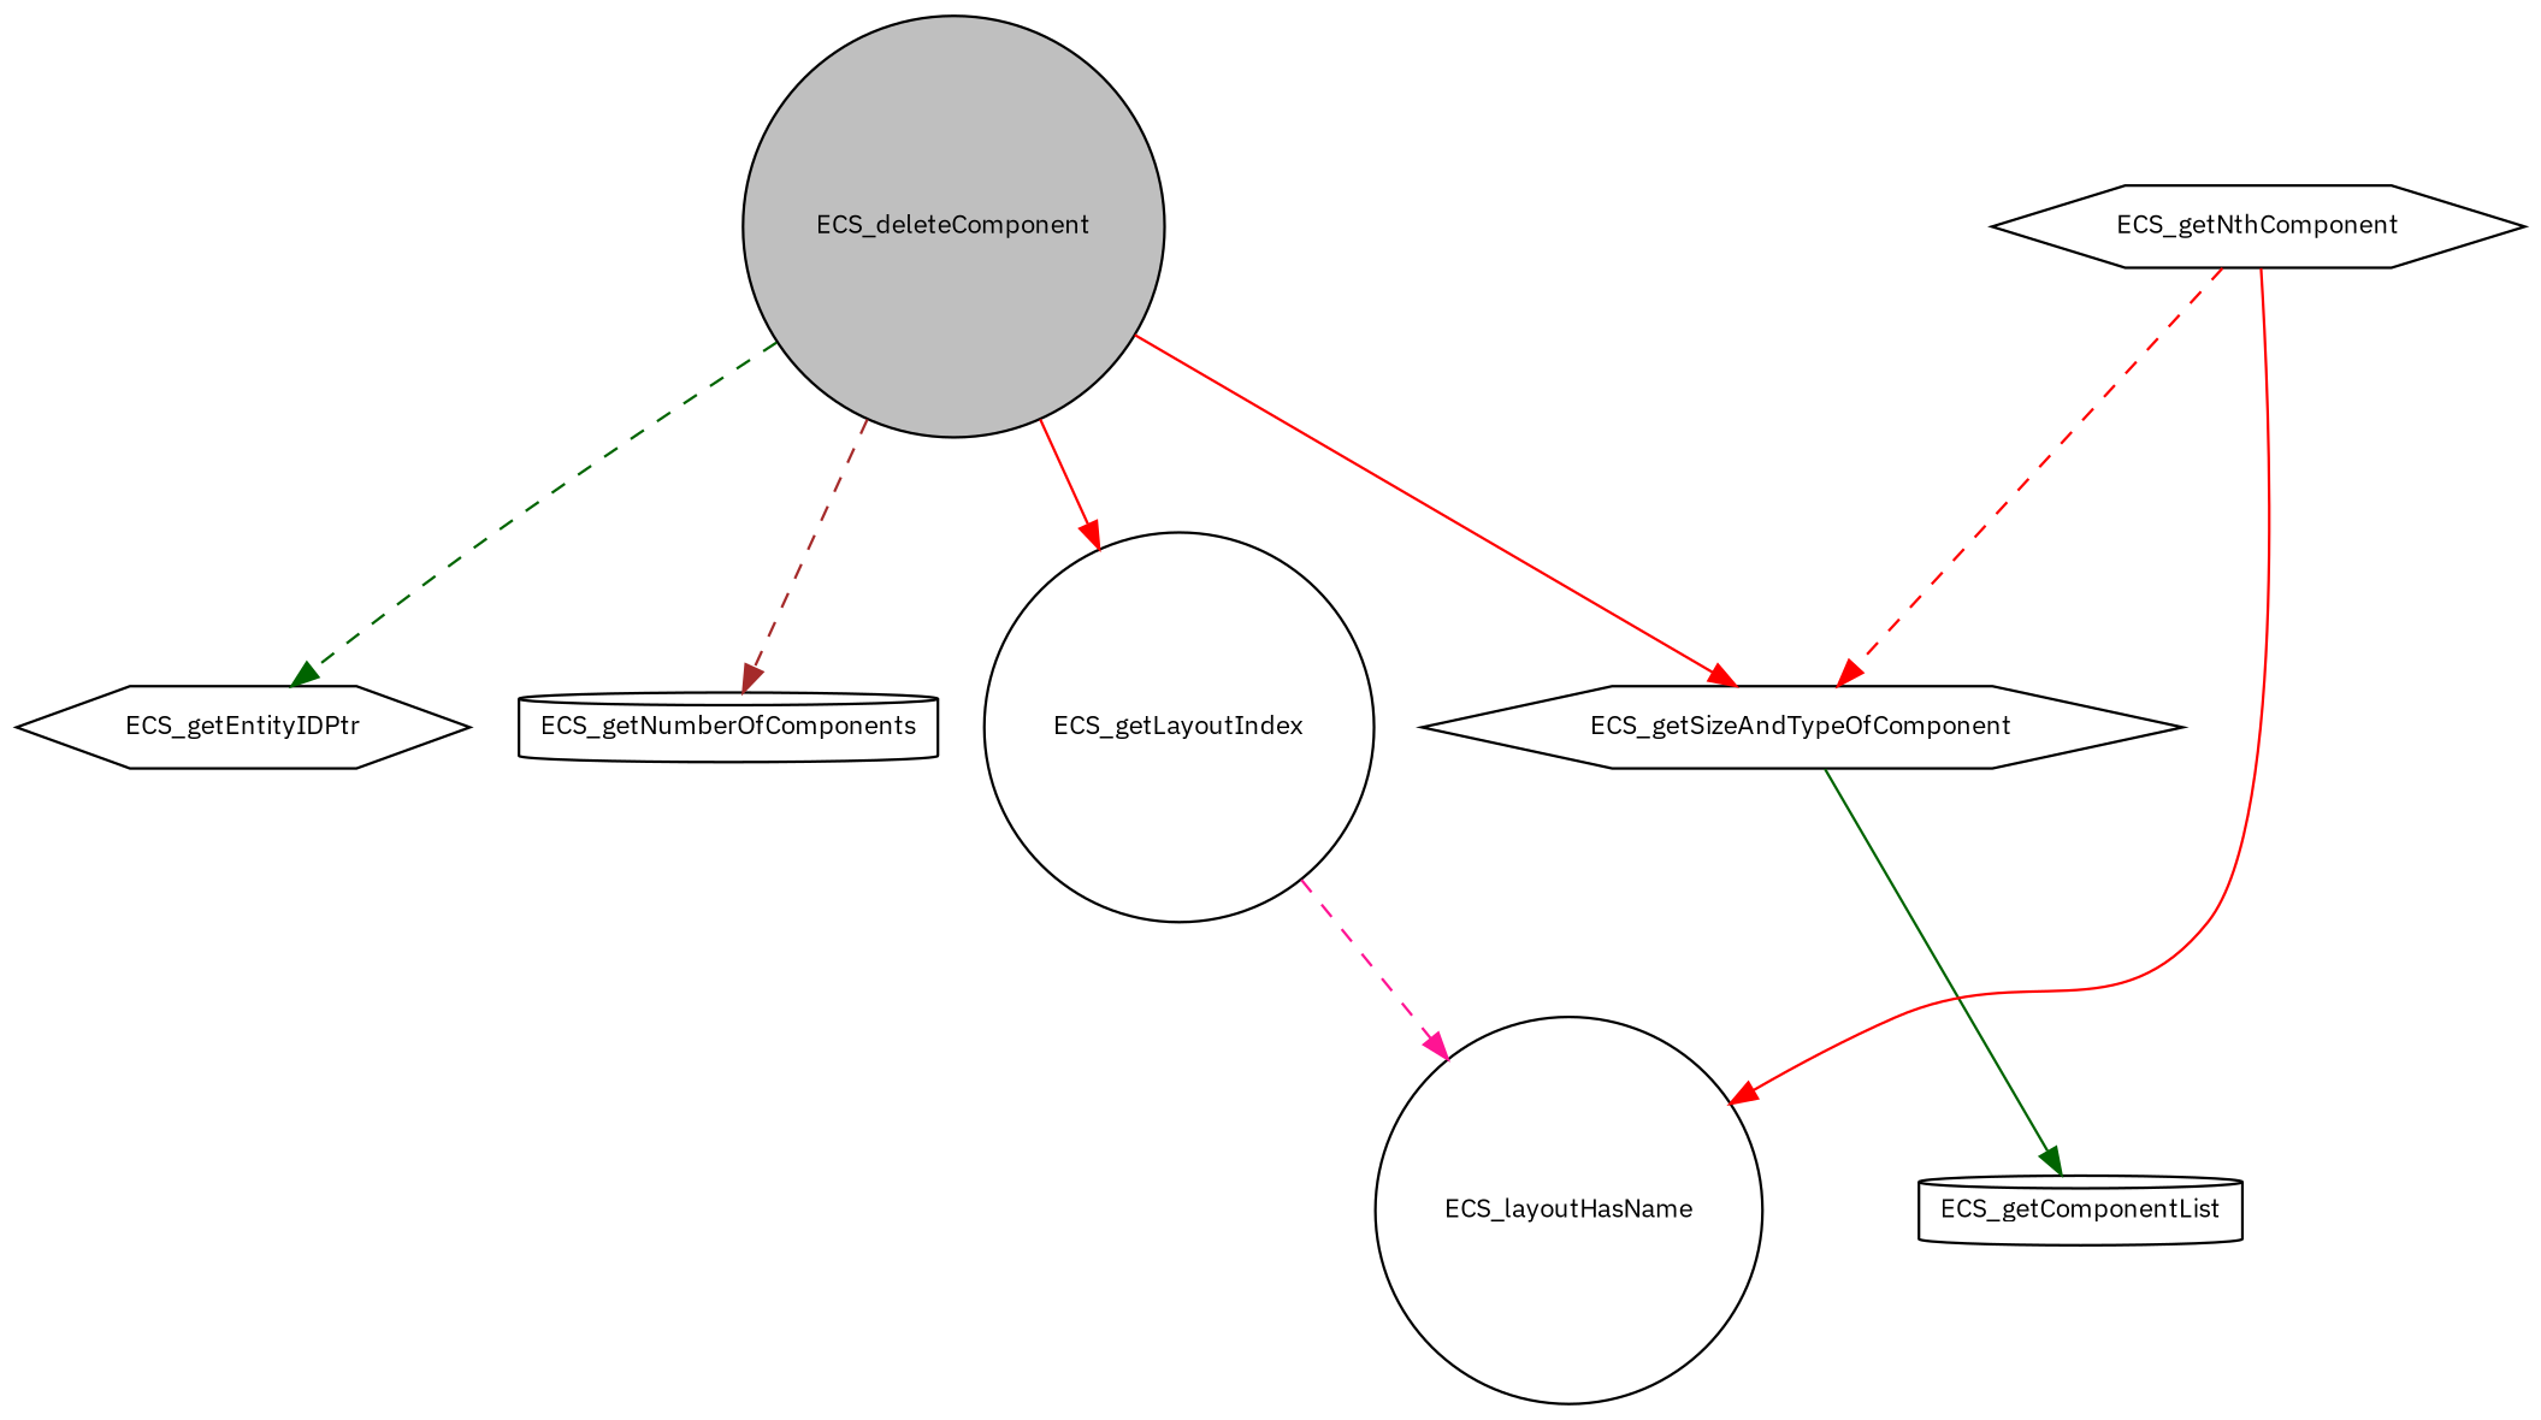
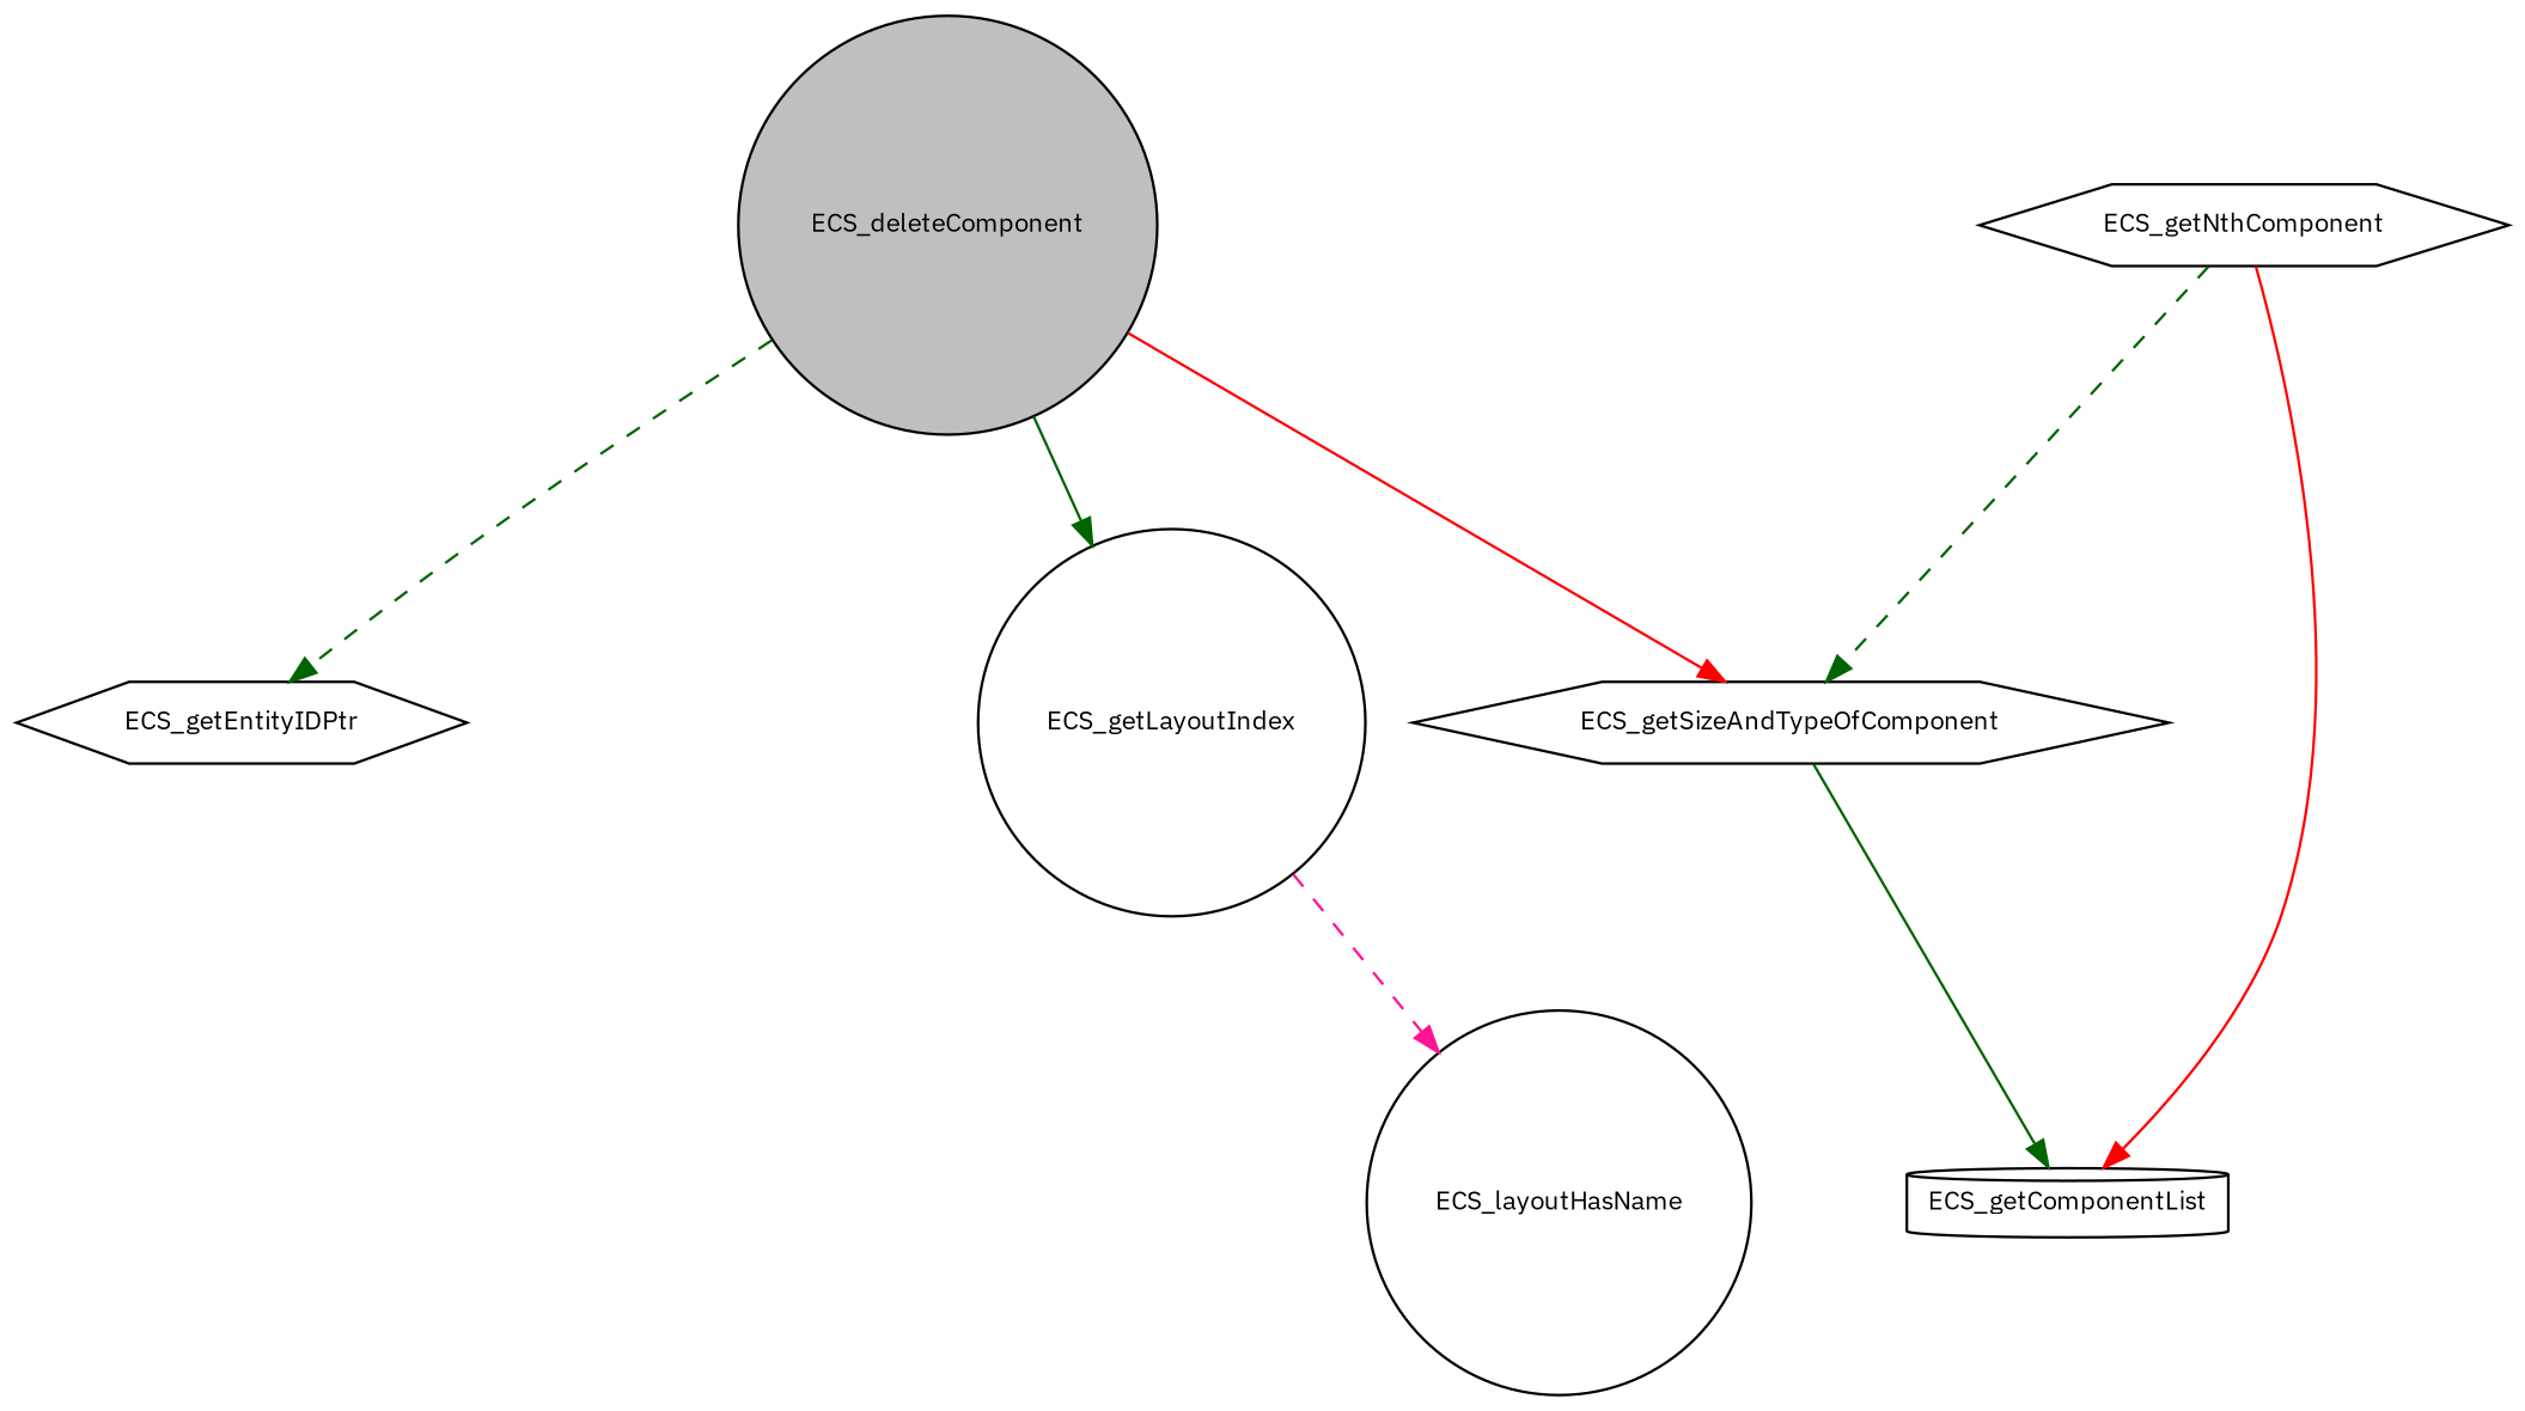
  digraph {
    fontname="IBM Plex Sans"
    rankdir=TB
    node [color=black fillcolor=white fontname="IBM Plex Sans" fontsize=10 shape=circle style=filled]
    edge [color=darkgreen fontname="IBM Plex Sans" fontsize=10 labelfontname=Helvetica labelfontsize=10 style=dashed]
    n1 [fillcolor=grey75 fontcolor=black height=0.2 label=ECS_deleteComponent width=0.4]
    n2 [height=0.2 label=ECS_getEntityIDPtr shape=hexagon width=0.4]
    n3 [height=0.2 label=ECS_getLayoutIndex width=0.4]
    n4 [height=0.2 label=ECS_getSizeAndTypeOfComponent shape=hexagon width=0.4]
-   n5 [height=0.2 label=ECS_getNumberOfComponents shape=cylinder width=0.4]
    n6 [height=0.2 label=ECS_layoutHasName width=0.4]
    n7 [height=0.2 label=ECS_getNthComponent shape=hexagon width=0.4]
    n8 [height=0.2 label=ECS_getComponentList shape=cylinder width=0.4]
    n1 -> n2
-   n1 -> n3 [color=red style=solid]
+   n1 -> n3 [style=solid]
    n1 -> n4 [color=red style=solid]
-   n1 -> n5 [color=brown]
    n3 -> n6 [color=deeppink]
    n4 -> n8 [style=solid]
-   n7 -> n4 [color=red]
-   n7 -> n6 [color=red style=solid]
+   n7 -> n4
+   n7 -> n8 [color=red style=solid]
  }
